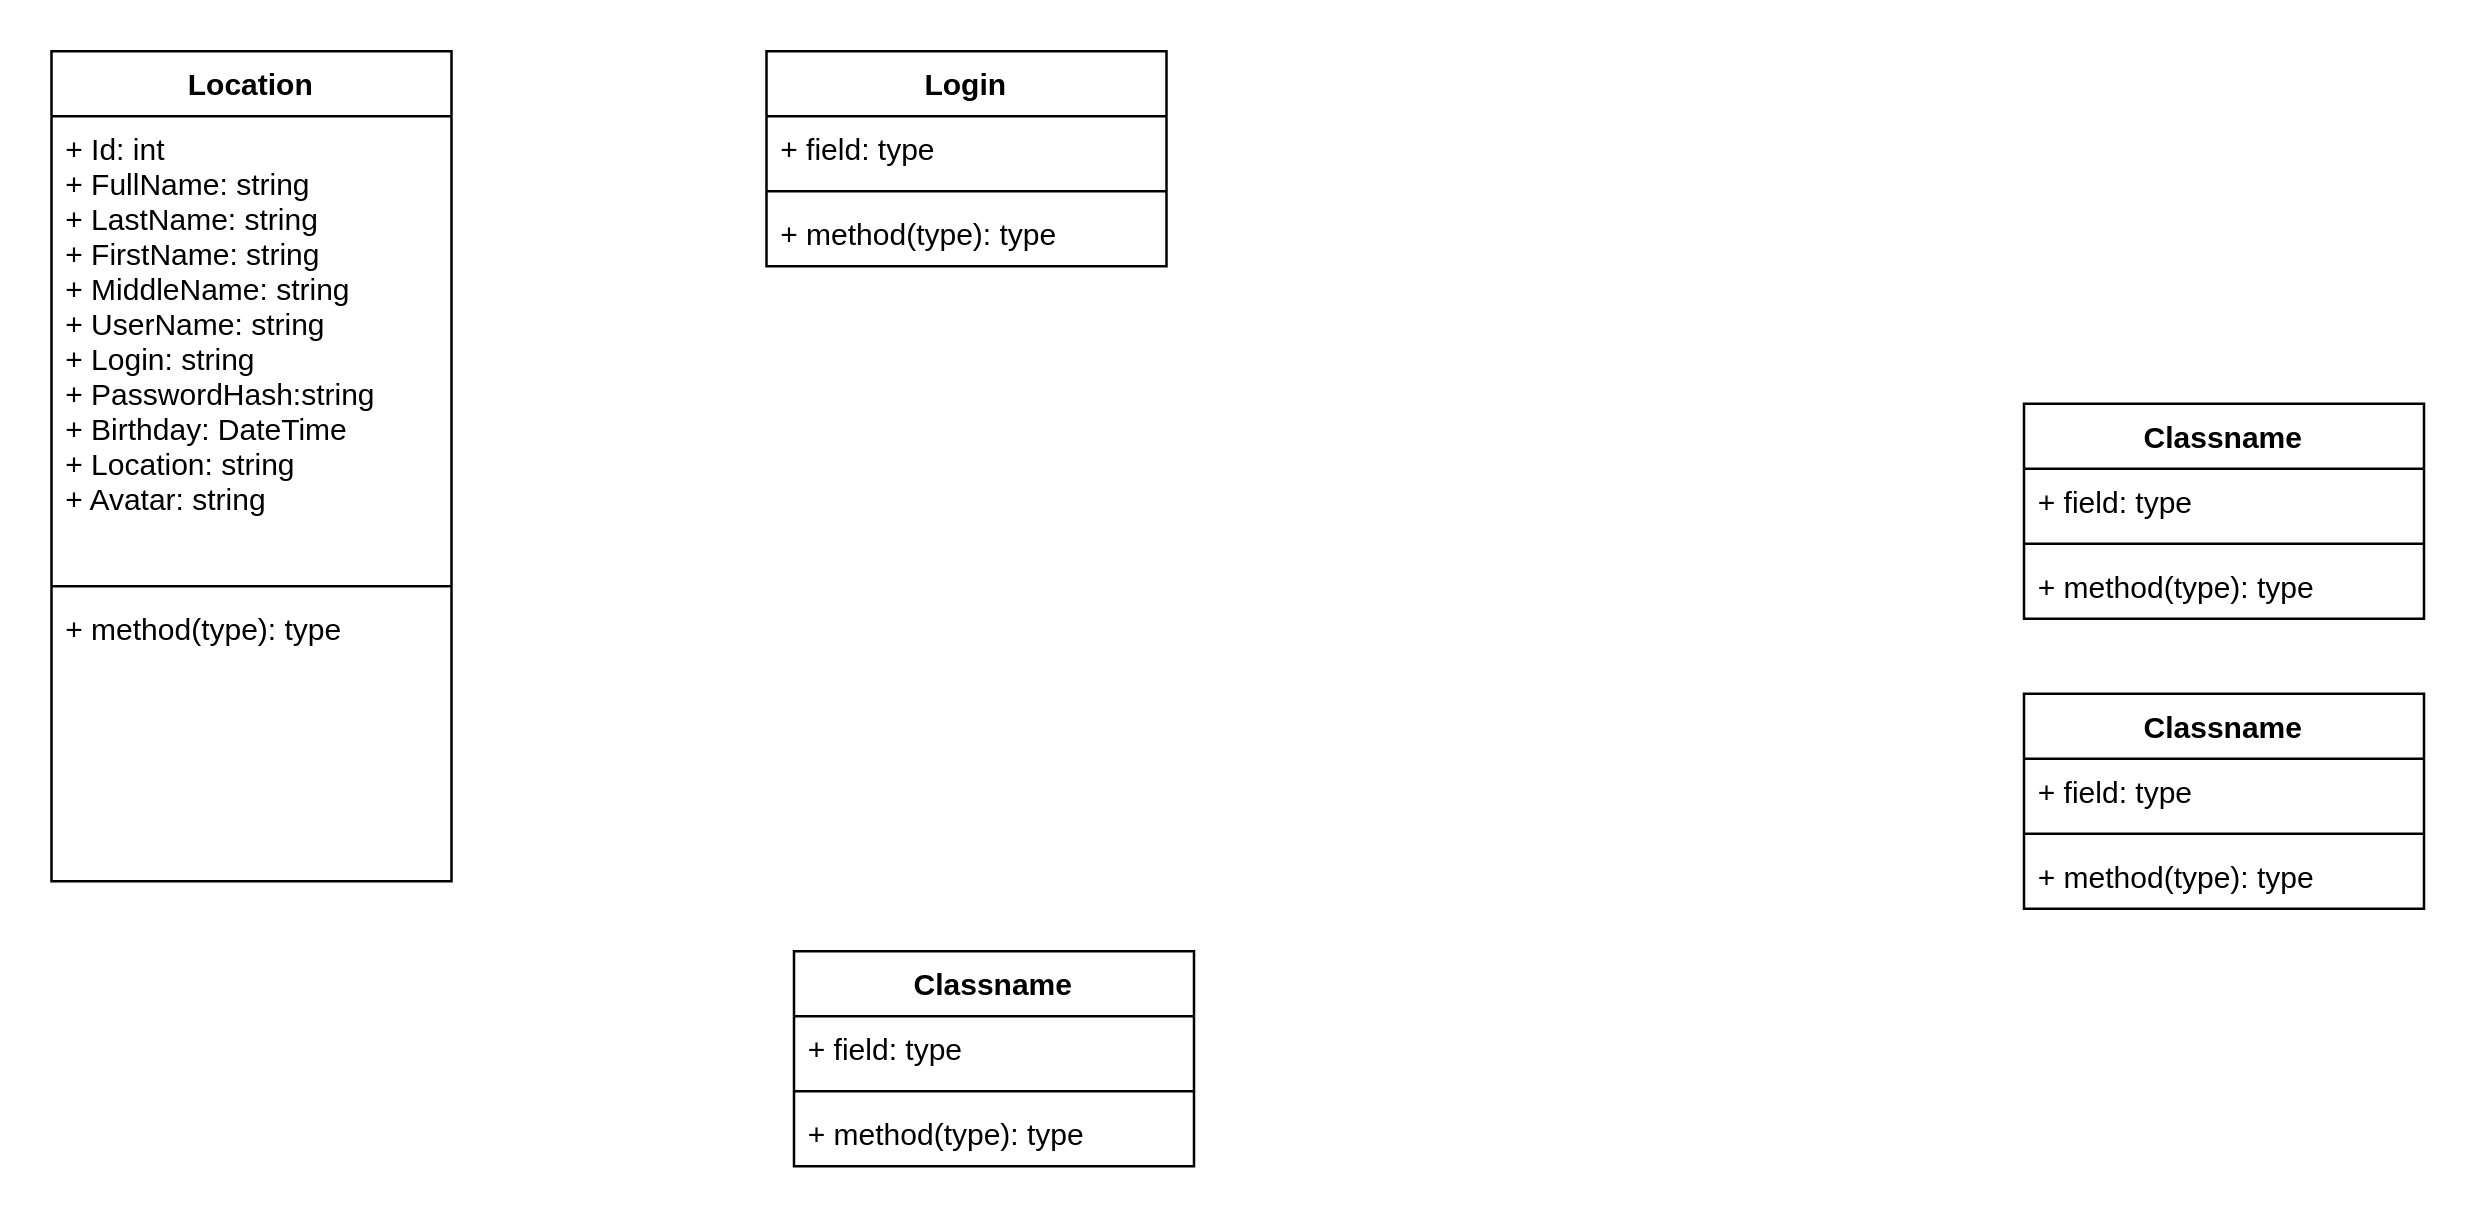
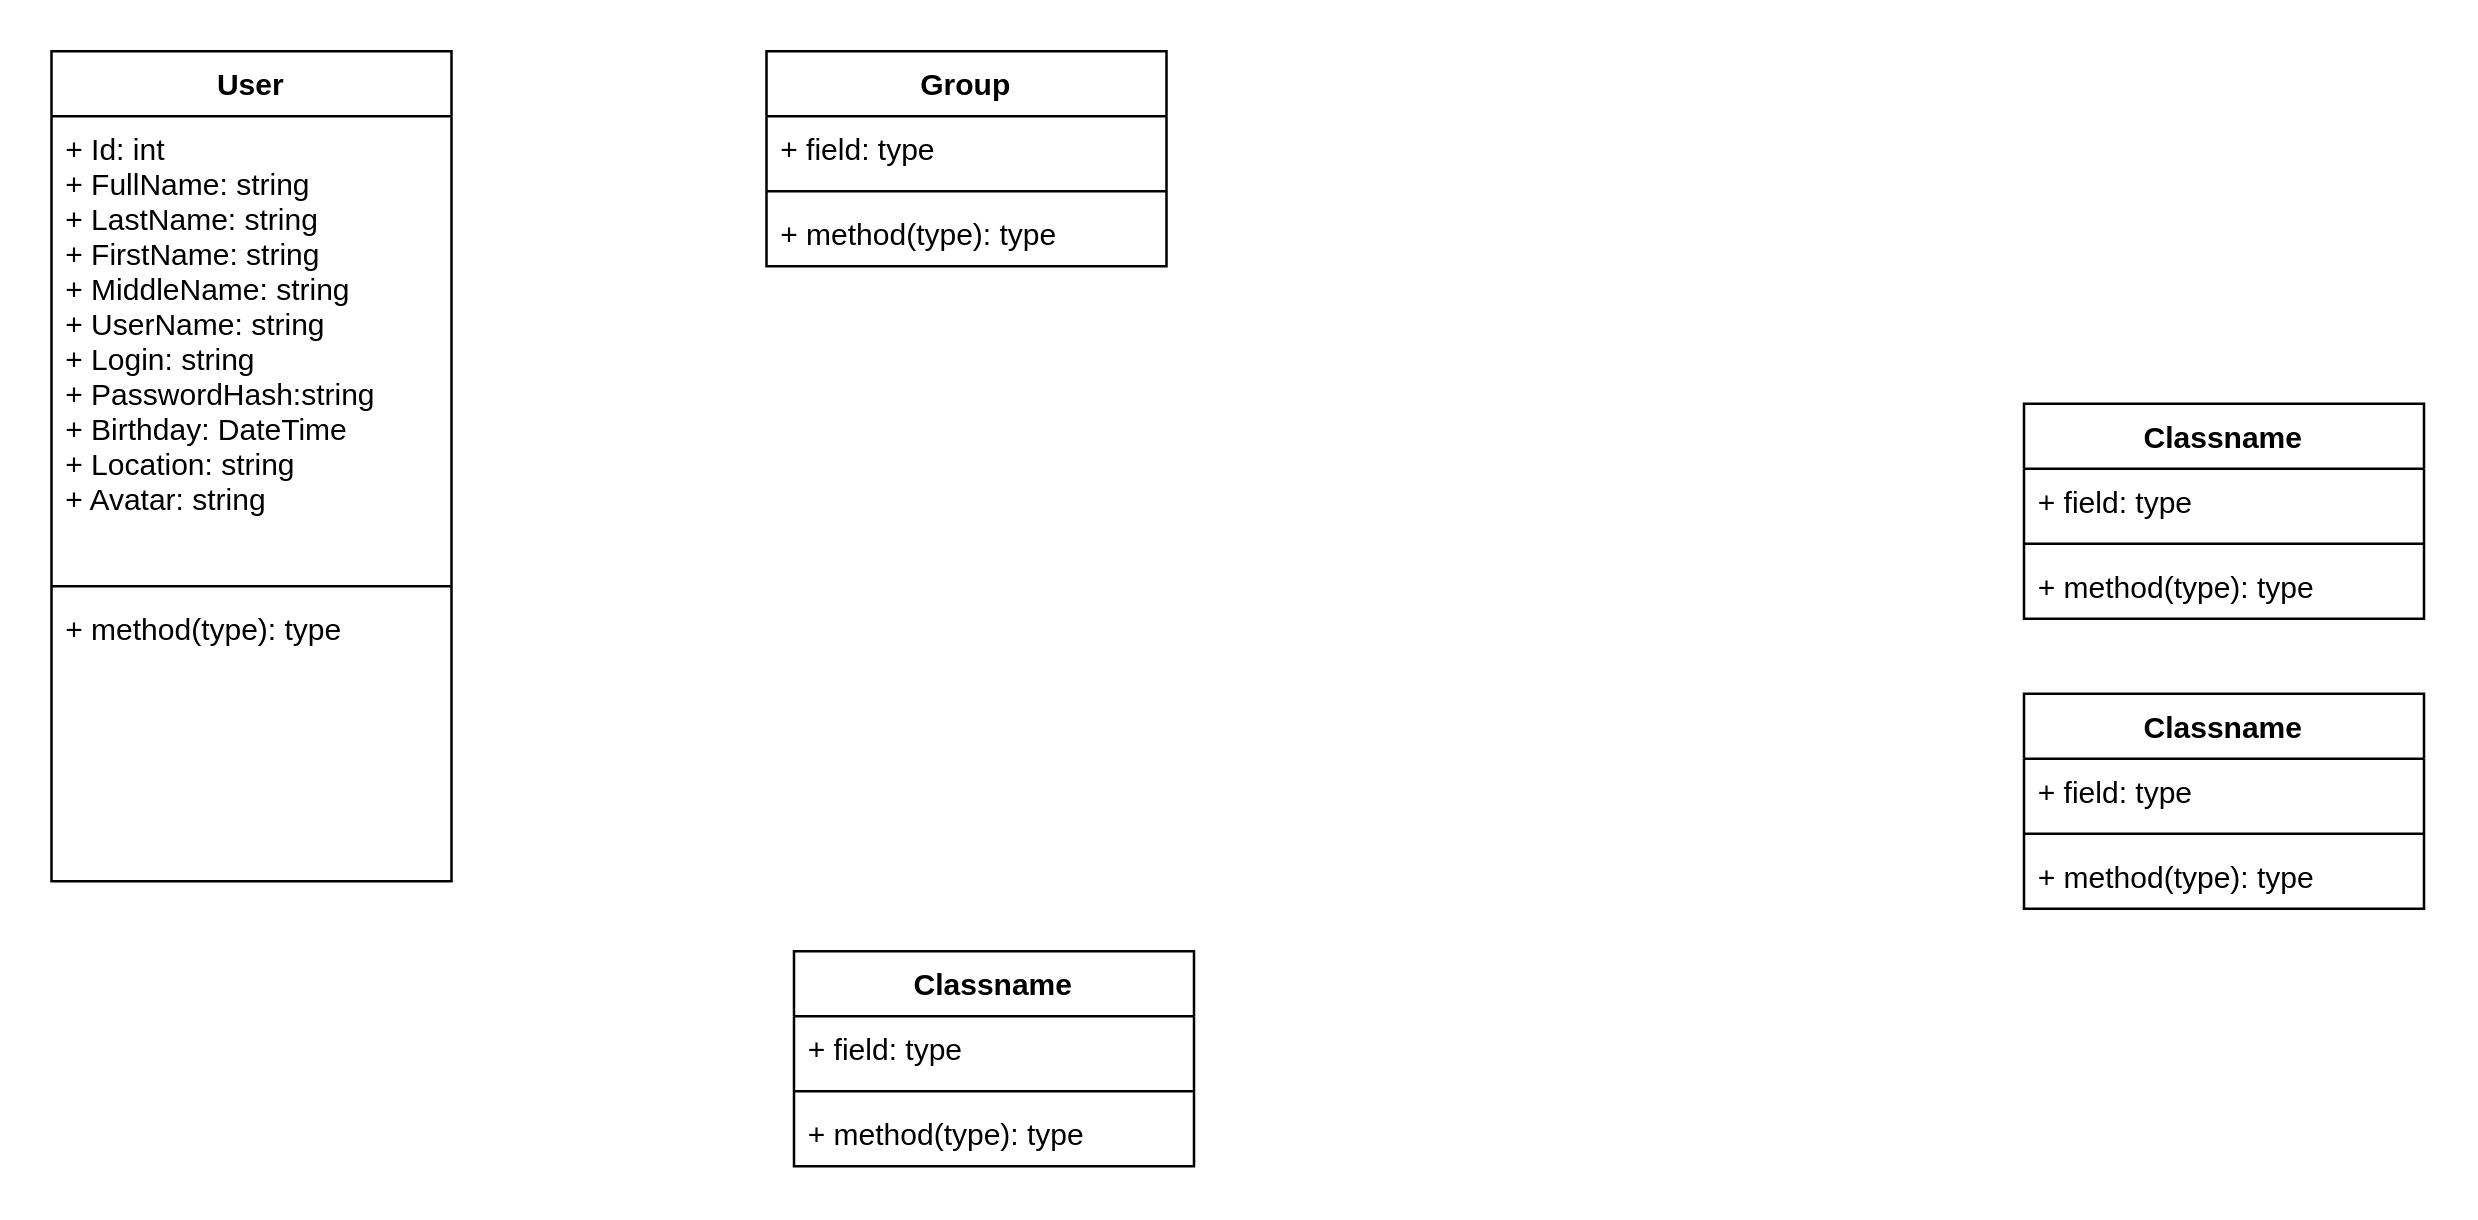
  <mxCell id="0" />
  <mxCell id="1" parent="0" />
- <mxCell id="2" value="Location" style="swimlane;fontStyle=1;align=center;verticalAlign=top;childLayout=stackLayout;horizontal=1;startSize=26;horizontalStack=0;resizeParent=1;resizeParentMax=0;resizeLast=0;collapsible=1;marginBottom=0;" vertex="1" parent="1"><mxGeometry x="20" y="20" width="160" height="332" as="geometry" /></mxCell>
+ <mxCell id="2" value="User" style="swimlane;fontStyle=1;align=center;verticalAlign=top;childLayout=stackLayout;horizontal=1;startSize=26;horizontalStack=0;resizeParent=1;resizeParentMax=0;resizeLast=0;collapsible=1;marginBottom=0;" vertex="1" parent="1"><mxGeometry x="20" y="20" width="160" height="332" as="geometry" /></mxCell>
  <mxCell id="3" value="+ Id: int&#10;+ FullName: string&#10;+ LastName: string&#10;+ FirstName: string&#10;+ MiddleName: string&#10;+ UserName: string&#10;+ Login: string&#10;+ PasswordHash:string&#10;+ Birthday: DateTime&#10;+ Location: string&#10;+ Avatar: string" style="text;strokeColor=none;fillColor=none;align=left;verticalAlign=top;spacingLeft=4;spacingRight=4;overflow=hidden;rotatable=0;points=[[0,0.5],[1,0.5]];portConstraint=eastwest;" vertex="1" parent="2"><mxGeometry y="26" width="160" height="184" as="geometry" /></mxCell>
  <mxCell id="4" value="" style="line;strokeWidth=1;fillColor=none;align=left;verticalAlign=middle;spacingTop=-1;spacingLeft=3;spacingRight=3;rotatable=0;labelPosition=right;points=[];portConstraint=eastwest;" vertex="1" parent="2"><mxGeometry y="210" width="160" height="8" as="geometry" /></mxCell>
  <mxCell id="5" value="+ method(type): type" style="text;strokeColor=none;fillColor=none;align=left;verticalAlign=top;spacingLeft=4;spacingRight=4;overflow=hidden;rotatable=0;points=[[0,0.5],[1,0.5]];portConstraint=eastwest;" vertex="1" parent="2"><mxGeometry y="218" width="160" height="114" as="geometry" /></mxCell>
  <mxCell id="6" value="Classname" style="swimlane;fontStyle=1;align=center;verticalAlign=top;childLayout=stackLayout;horizontal=1;startSize=26;horizontalStack=0;resizeParent=1;resizeParentMax=0;resizeLast=0;collapsible=1;marginBottom=0;" vertex="1" parent="1"><mxGeometry x="809" y="277" width="160" height="86" as="geometry" /></mxCell>
  <mxCell id="7" value="+ field: type" style="text;strokeColor=none;fillColor=none;align=left;verticalAlign=top;spacingLeft=4;spacingRight=4;overflow=hidden;rotatable=0;points=[[0,0.5],[1,0.5]];portConstraint=eastwest;" vertex="1" parent="6"><mxGeometry y="26" width="160" height="26" as="geometry" /></mxCell>
  <mxCell id="8" value="" style="line;strokeWidth=1;fillColor=none;align=left;verticalAlign=middle;spacingTop=-1;spacingLeft=3;spacingRight=3;rotatable=0;labelPosition=right;points=[];portConstraint=eastwest;" vertex="1" parent="6"><mxGeometry y="52" width="160" height="8" as="geometry" /></mxCell>
  <mxCell id="9" value="+ method(type): type" style="text;strokeColor=none;fillColor=none;align=left;verticalAlign=top;spacingLeft=4;spacingRight=4;overflow=hidden;rotatable=0;points=[[0,0.5],[1,0.5]];portConstraint=eastwest;" vertex="1" parent="6"><mxGeometry y="60" width="160" height="26" as="geometry" /></mxCell>
  <mxCell id="10" value="Classname" style="swimlane;fontStyle=1;align=center;verticalAlign=top;childLayout=stackLayout;horizontal=1;startSize=26;horizontalStack=0;resizeParent=1;resizeParentMax=0;resizeLast=0;collapsible=1;marginBottom=0;" vertex="1" parent="1"><mxGeometry x="809" y="161" width="160" height="86" as="geometry" /></mxCell>
  <mxCell id="11" value="+ field: type" style="text;strokeColor=none;fillColor=none;align=left;verticalAlign=top;spacingLeft=4;spacingRight=4;overflow=hidden;rotatable=0;points=[[0,0.5],[1,0.5]];portConstraint=eastwest;" vertex="1" parent="10"><mxGeometry y="26" width="160" height="26" as="geometry" /></mxCell>
  <mxCell id="12" value="" style="line;strokeWidth=1;fillColor=none;align=left;verticalAlign=middle;spacingTop=-1;spacingLeft=3;spacingRight=3;rotatable=0;labelPosition=right;points=[];portConstraint=eastwest;" vertex="1" parent="10"><mxGeometry y="52" width="160" height="8" as="geometry" /></mxCell>
  <mxCell id="13" value="+ method(type): type" style="text;strokeColor=none;fillColor=none;align=left;verticalAlign=top;spacingLeft=4;spacingRight=4;overflow=hidden;rotatable=0;points=[[0,0.5],[1,0.5]];portConstraint=eastwest;" vertex="1" parent="10"><mxGeometry y="60" width="160" height="26" as="geometry" /></mxCell>
  <mxCell id="14" value="Classname" style="swimlane;fontStyle=1;align=center;verticalAlign=top;childLayout=stackLayout;horizontal=1;startSize=26;horizontalStack=0;resizeParent=1;resizeParentMax=0;resizeLast=0;collapsible=1;marginBottom=0;" vertex="1" parent="1"><mxGeometry x="317" y="380" width="160" height="86" as="geometry" /></mxCell>
  <mxCell id="15" value="+ field: type" style="text;strokeColor=none;fillColor=none;align=left;verticalAlign=top;spacingLeft=4;spacingRight=4;overflow=hidden;rotatable=0;points=[[0,0.5],[1,0.5]];portConstraint=eastwest;" vertex="1" parent="14"><mxGeometry y="26" width="160" height="26" as="geometry" /></mxCell>
  <mxCell id="16" value="" style="line;strokeWidth=1;fillColor=none;align=left;verticalAlign=middle;spacingTop=-1;spacingLeft=3;spacingRight=3;rotatable=0;labelPosition=right;points=[];portConstraint=eastwest;" vertex="1" parent="14"><mxGeometry y="52" width="160" height="8" as="geometry" /></mxCell>
  <mxCell id="17" value="+ method(type): type" style="text;strokeColor=none;fillColor=none;align=left;verticalAlign=top;spacingLeft=4;spacingRight=4;overflow=hidden;rotatable=0;points=[[0,0.5],[1,0.5]];portConstraint=eastwest;" vertex="1" parent="14"><mxGeometry y="60" width="160" height="26" as="geometry" /></mxCell>
- <mxCell id="18" value="Login" style="swimlane;fontStyle=1;align=center;verticalAlign=top;childLayout=stackLayout;horizontal=1;startSize=26;horizontalStack=0;resizeParent=1;resizeParentMax=0;resizeLast=0;collapsible=1;marginBottom=0;" vertex="1" parent="1"><mxGeometry x="306" y="20" width="160" height="86" as="geometry" /></mxCell>
+ <mxCell id="18" value="Group" style="swimlane;fontStyle=1;align=center;verticalAlign=top;childLayout=stackLayout;horizontal=1;startSize=26;horizontalStack=0;resizeParent=1;resizeParentMax=0;resizeLast=0;collapsible=1;marginBottom=0;" vertex="1" parent="1"><mxGeometry x="306" y="20" width="160" height="86" as="geometry" /></mxCell>
  <mxCell id="19" value="+ field: type" style="text;strokeColor=none;fillColor=none;align=left;verticalAlign=top;spacingLeft=4;spacingRight=4;overflow=hidden;rotatable=0;points=[[0,0.5],[1,0.5]];portConstraint=eastwest;" vertex="1" parent="18"><mxGeometry y="26" width="160" height="26" as="geometry" /></mxCell>
  <mxCell id="20" value="" style="line;strokeWidth=1;fillColor=none;align=left;verticalAlign=middle;spacingTop=-1;spacingLeft=3;spacingRight=3;rotatable=0;labelPosition=right;points=[];portConstraint=eastwest;" vertex="1" parent="18"><mxGeometry y="52" width="160" height="8" as="geometry" /></mxCell>
  <mxCell id="21" value="+ method(type): type" style="text;strokeColor=none;fillColor=none;align=left;verticalAlign=top;spacingLeft=4;spacingRight=4;overflow=hidden;rotatable=0;points=[[0,0.5],[1,0.5]];portConstraint=eastwest;" vertex="1" parent="18"><mxGeometry y="60" width="160" height="26" as="geometry" /></mxCell>
